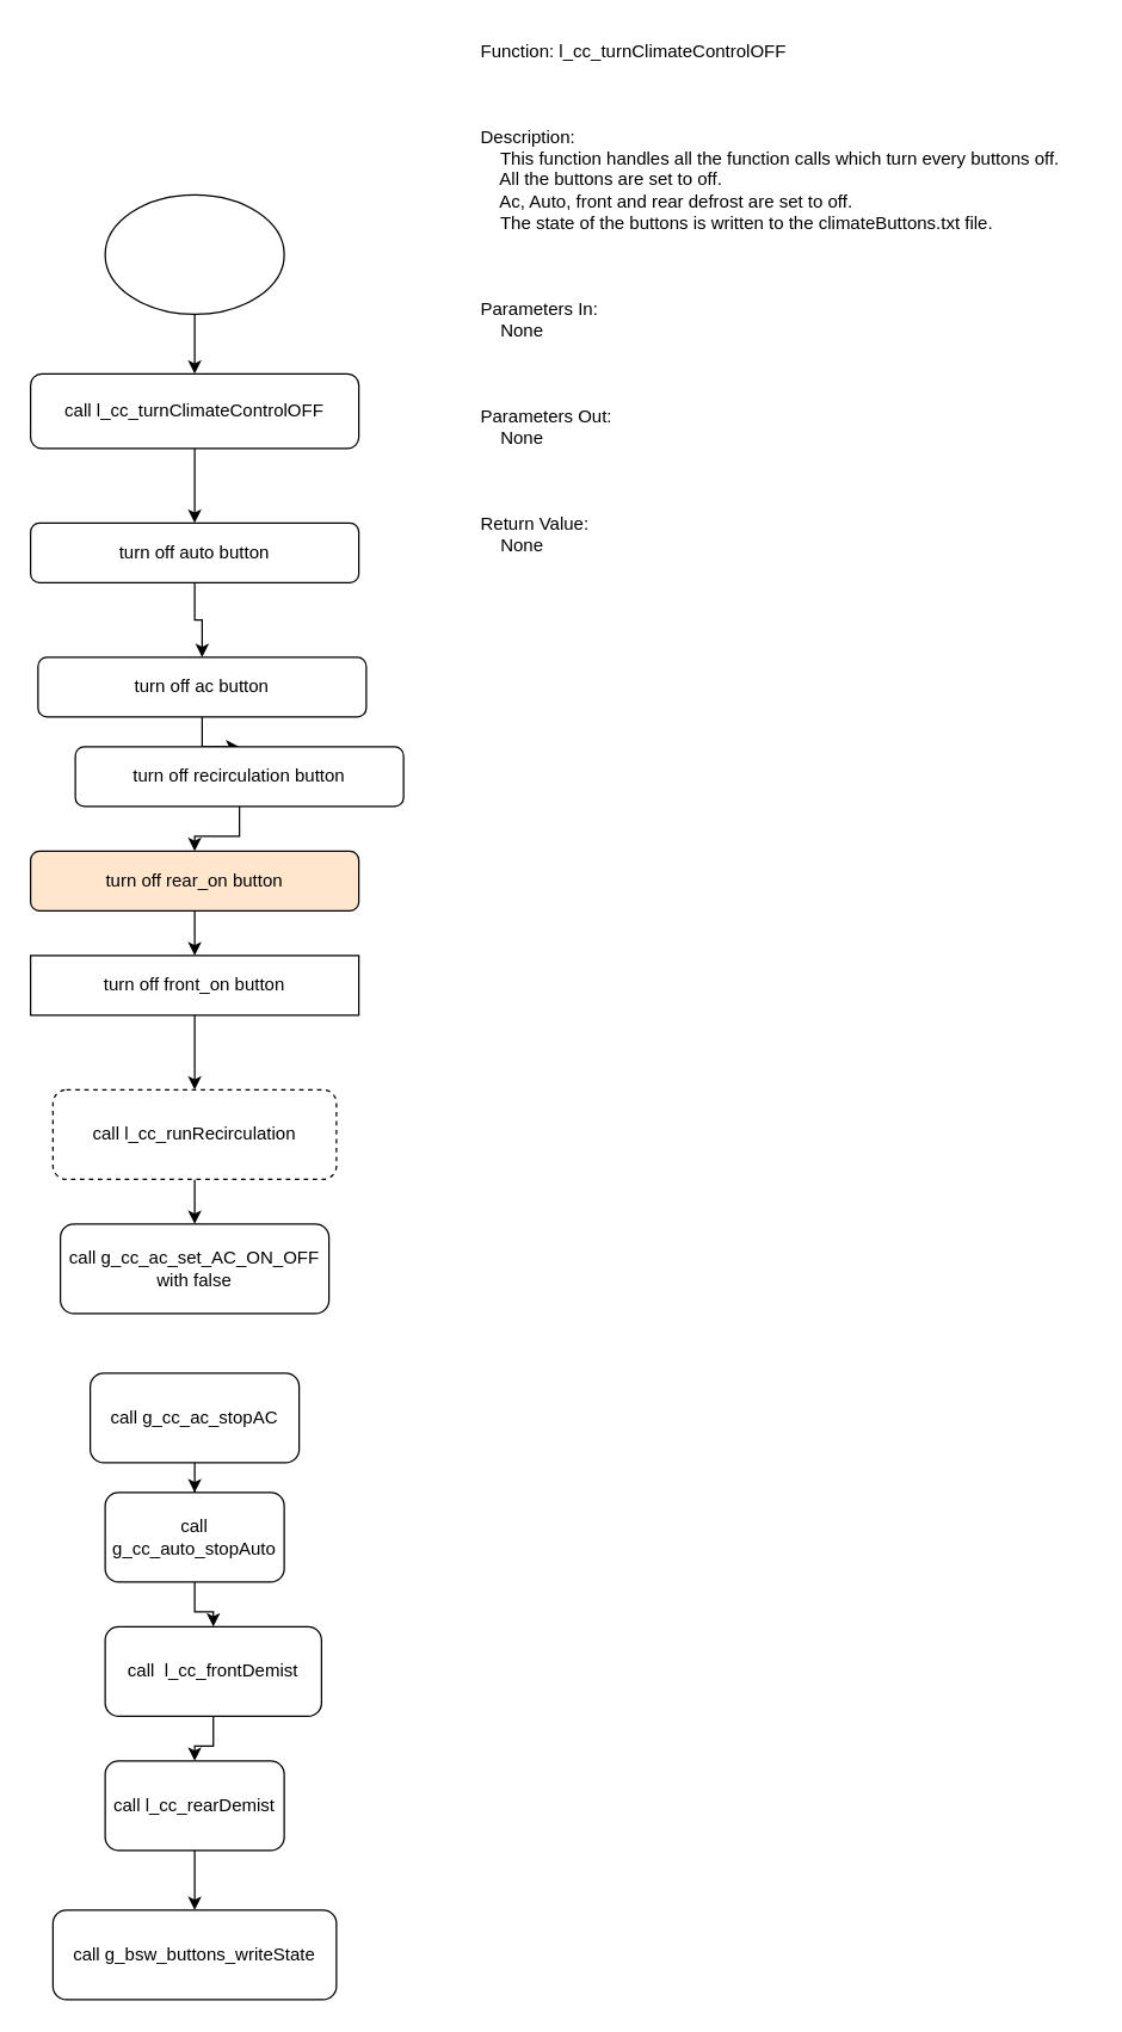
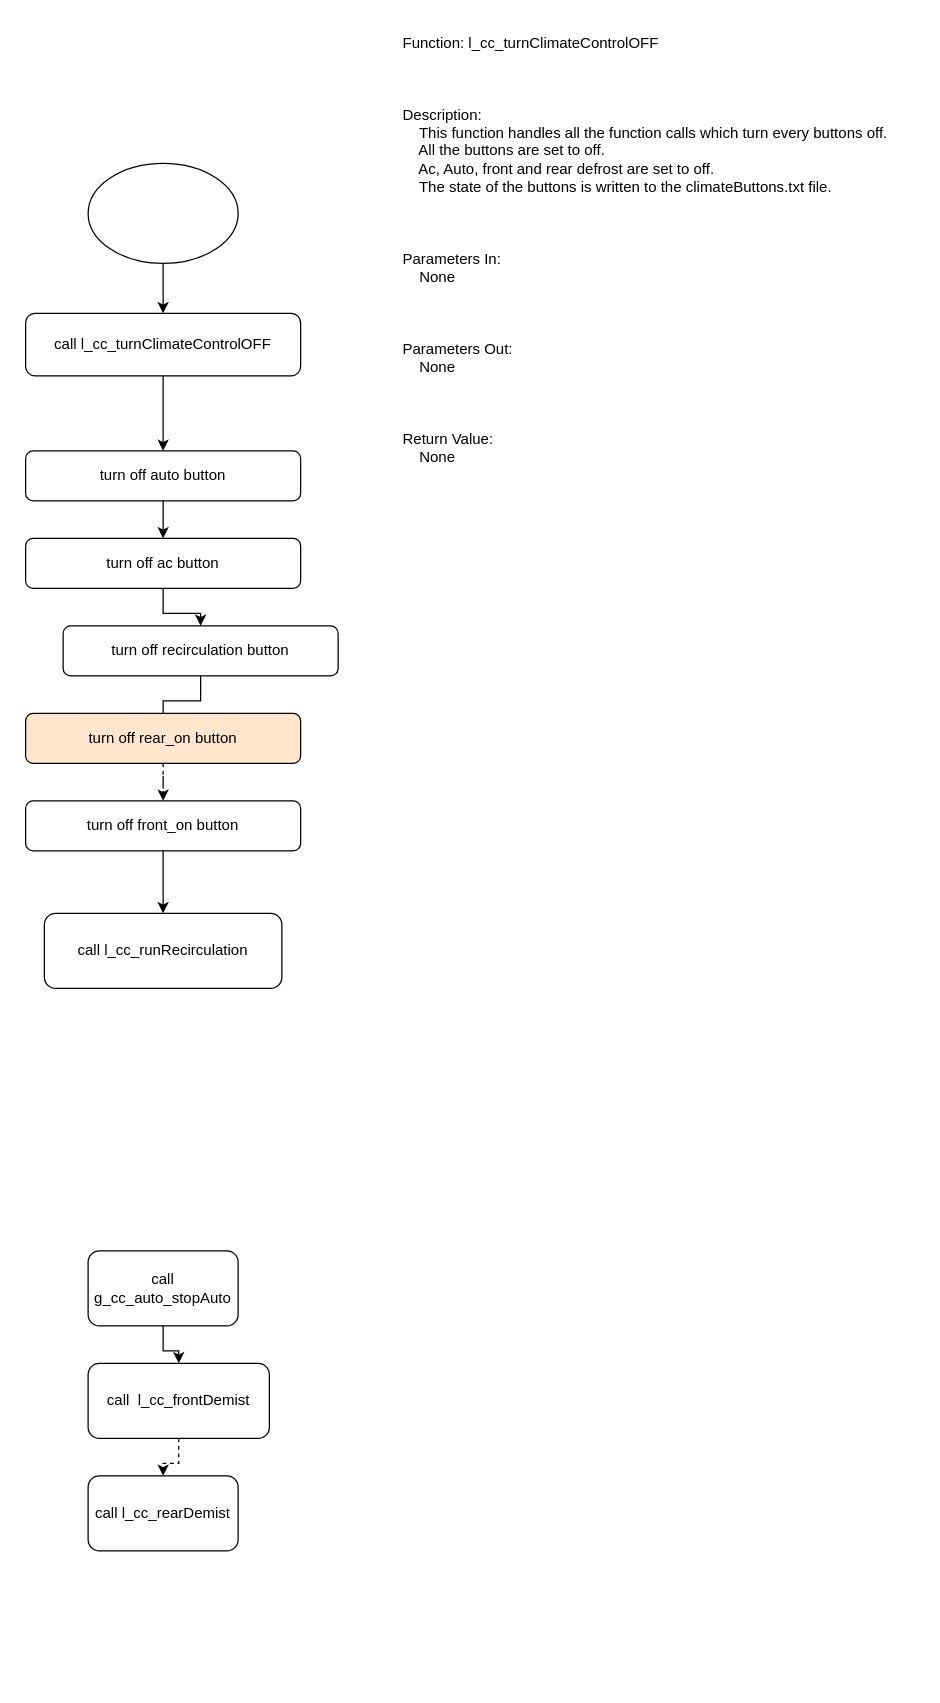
  <mxCell id="0" />
  <mxCell id="1" parent="0" />
  <mxCell id="2" style="edgeStyle=orthogonalEdgeStyle;rounded=0;orthogonalLoop=1;jettySize=auto;html=1;" edge="1" parent="1" source="3" target="5"><mxGeometry relative="1" as="geometry"><mxPoint x="130" y="280" as="targetPoint" /></mxGeometry></mxCell>
  <mxCell id="3" value="" style="ellipse;whiteSpace=wrap;html=1;" vertex="1" parent="1"><mxGeometry x="70" y="130" width="120" height="80" as="geometry" /></mxCell>
  <mxCell id="4" style="edgeStyle=orthogonalEdgeStyle;rounded=0;orthogonalLoop=1;jettySize=auto;html=1;" edge="1" parent="1" source="5" target="8"><mxGeometry relative="1" as="geometry"><mxPoint x="130" y="390" as="targetPoint" /></mxGeometry></mxCell>
  <mxCell id="5" value="call&amp;nbsp;l_cc_turnClimateControlOFF" style="rounded=1;whiteSpace=wrap;html=1;" vertex="1" parent="1"><mxGeometry x="20" y="250" width="220" height="50" as="geometry" /></mxCell>
  <mxCell id="6" value="Function: l_cc_turnClimateControlOFF&#10;&#10;&#10;&#10;Description:&#10;    This function handles all the function calls which turn every buttons off.&#10;    All the buttons are set to off.&#10;    Ac, Auto, front and rear defrost are set to off.&#10;    The state of the buttons is written to the climateButtons.txt file.&#10;&#10;&#10;&#10;Parameters In:&#10;    None&#10;&#10;&#10;&#10;Parameters Out:&#10;    None&#10;&#10;&#10;&#10;Return Value:&#10;    None" style="text;whiteSpace=wrap;" vertex="1" parent="1"><mxGeometry x="320" width="410" height="370" as="geometry" y="20" /></mxCell>
  <mxCell id="7" style="edgeStyle=orthogonalEdgeStyle;rounded=0;orthogonalLoop=1;jettySize=auto;html=1;" edge="1" parent="1" source="16" target="18"><mxGeometry relative="1" as="geometry"><mxPoint x="130" y="760" as="targetPoint" /></mxGeometry></mxCell>
- <mxCell id="8" value="turn off auto button" style="rounded=1;whiteSpace=wrap;html=1;" vertex="1" parent="1"><mxGeometry x="20" y="350" width="220" height="40" as="geometry" /></mxCell>
+ <mxCell id="8" value="turn off auto button" style="rounded=1;whiteSpace=wrap;html=1;" vertex="1" parent="1"><mxGeometry x="20" y="360" width="220" height="40" as="geometry" /></mxCell>
  <mxCell id="9" value="" style="edgeStyle=orthogonalEdgeStyle;rounded=0;orthogonalLoop=1;jettySize=auto;html=1;" edge="1" parent="1" source="8" target="10"><mxGeometry relative="1" as="geometry"><mxPoint x="130" y="790" as="targetPoint" /><mxPoint x="130" y="400" as="sourcePoint" /></mxGeometry></mxCell>
- <mxCell id="10" value="turn off ac button" style="rounded=1;whiteSpace=wrap;html=1;" vertex="1" parent="1"><mxGeometry x="25" y="440" width="220" height="40" as="geometry" /></mxCell>
+ <mxCell id="10" value="turn off ac button" style="rounded=1;whiteSpace=wrap;html=1;" vertex="1" parent="1"><mxGeometry x="20" y="430" width="220" height="40" as="geometry" /></mxCell>
  <mxCell id="11" value="" style="edgeStyle=orthogonalEdgeStyle;rounded=0;orthogonalLoop=1;jettySize=auto;html=1;" edge="1" parent="1" source="10" target="12"><mxGeometry relative="1" as="geometry"><mxPoint x="130" y="780" as="targetPoint" /><mxPoint x="130" y="470" as="sourcePoint" /></mxGeometry></mxCell>
  <mxCell id="12" value="turn off recirculation button" style="rounded=1;whiteSpace=wrap;html=1;" vertex="1" parent="1"><mxGeometry x="50" y="500" width="220" height="40" as="geometry" /></mxCell>
- <mxCell id="13" value="" style="edgeStyle=orthogonalEdgeStyle;rounded=0;orthogonalLoop=1;jettySize=auto;html=1;" edge="1" parent="1" source="12" target="14"><mxGeometry relative="1" as="geometry"><mxPoint x="130" y="770" as="targetPoint" /><mxPoint x="130" y="540" as="sourcePoint" /></mxGeometry></mxCell>
+ <mxCell id="13" value="" style="edgeStyle=orthogonalEdgeStyle;rounded=0;orthogonalLoop=1;jettySize=auto;html=1;endArrow=none;" edge="1" parent="1" source="12" target="14"><mxGeometry relative="1" as="geometry"><mxPoint x="130" y="770" as="targetPoint" /><mxPoint x="130" y="540" as="sourcePoint" /></mxGeometry></mxCell>
  <mxCell id="14" value="turn off rear_on button" style="rounded=1;whiteSpace=wrap;html=1;fillColor=#ffe6cc;" vertex="1" parent="1"><mxGeometry x="20" y="570" width="220" height="40" as="geometry" /></mxCell>
- <mxCell id="15" value="" style="edgeStyle=orthogonalEdgeStyle;rounded=0;orthogonalLoop=1;jettySize=auto;html=1;" edge="1" parent="1" source="14" target="16"><mxGeometry relative="1" as="geometry"><mxPoint x="130" y="770" as="targetPoint" /><mxPoint x="130" y="610" as="sourcePoint" /></mxGeometry></mxCell>
- <mxCell id="16" value="turn off front_on button" style="whiteSpace=wrap;html=1;rounded=0;" vertex="1" parent="1"><mxGeometry x="20" y="640" width="220" height="40" as="geometry" /></mxCell>
- <mxCell id="17" style="edgeStyle=orthogonalEdgeStyle;rounded=0;orthogonalLoop=1;jettySize=auto;html=1;" edge="1" parent="1" source="18" target="19"><mxGeometry relative="1" as="geometry"><mxPoint x="130" y="850" as="targetPoint" /></mxGeometry></mxCell>
- <mxCell id="18" value="call&amp;nbsp;l_cc_runRecirculation" style="rounded=1;whiteSpace=wrap;html=1;dashed=1;" vertex="1" parent="1"><mxGeometry x="35" y="730" width="190" height="60" as="geometry" /></mxCell>
- <mxCell id="19" value="call&amp;nbsp;g_cc_ac_set_AC_ON_OFF with false" style="rounded=1;whiteSpace=wrap;html=1;" vertex="1" parent="1"><mxGeometry x="40" y="820" width="180" height="60" as="geometry" /></mxCell>
- <mxCell id="20" style="edgeStyle=orthogonalEdgeStyle;rounded=0;orthogonalLoop=1;jettySize=auto;html=1;" edge="1" parent="1" source="21" target="23"><mxGeometry relative="1" as="geometry"><mxPoint x="130" y="1020" as="targetPoint" /></mxGeometry></mxCell>
- <mxCell id="21" value="call&amp;nbsp;g_cc_ac_stopAC" style="rounded=1;whiteSpace=wrap;html=1;" vertex="1" parent="1"><mxGeometry x="60" y="920" width="140" height="60" as="geometry" /></mxCell>
- <mxCell id="22" style="edgeStyle=orthogonalEdgeStyle;rounded=0;orthogonalLoop=1;jettySize=auto;html=1;" edge="1" parent="1" source="28" target="24"><mxGeometry relative="1" as="geometry"><mxPoint x="130" y="1320" as="targetPoint" /></mxGeometry></mxCell>
+ <mxCell id="15" value="" style="edgeStyle=orthogonalEdgeStyle;rounded=0;orthogonalLoop=1;jettySize=auto;html=1;dashed=1;" edge="1" parent="1" source="14" target="16"><mxGeometry relative="1" as="geometry"><mxPoint x="130" y="770" as="targetPoint" /><mxPoint x="130" y="610" as="sourcePoint" /></mxGeometry></mxCell>
+ <mxCell id="16" value="turn off front_on button" style="rounded=1;whiteSpace=wrap;html=1;" vertex="1" parent="1"><mxGeometry x="20" y="640" width="220" height="40" as="geometry" /></mxCell>
+ <mxCell id="18" value="call&amp;nbsp;l_cc_runRecirculation" style="rounded=1;whiteSpace=wrap;html=1;" vertex="1" parent="1"><mxGeometry x="35" y="730" width="190" height="60" as="geometry" /></mxCell>
  <mxCell id="23" value="call g_cc_auto_stopAuto" style="rounded=1;whiteSpace=wrap;html=1;" vertex="1" parent="1"><mxGeometry x="70" y="1000" width="120" height="60" as="geometry" /></mxCell>
- <mxCell id="24" value="call&amp;nbsp;g_bsw_buttons_writeState" style="rounded=1;whiteSpace=wrap;html=1;" vertex="1" parent="1"><mxGeometry x="35" y="1280" width="190" height="60" as="geometry" /></mxCell>
  <mxCell id="25" value="" style="edgeStyle=orthogonalEdgeStyle;rounded=0;orthogonalLoop=1;jettySize=auto;html=1;" edge="1" parent="1" source="23" target="26"><mxGeometry relative="1" as="geometry"><mxPoint x="130" y="1290" as="targetPoint" /><mxPoint x="130" y="1060" as="sourcePoint" /></mxGeometry></mxCell>
  <mxCell id="26" value="call&amp;nbsp; l_cc_frontDemist" style="rounded=1;whiteSpace=wrap;html=1;" vertex="1" parent="1"><mxGeometry x="70" y="1090" width="145" height="60" as="geometry" /></mxCell>
- <mxCell id="27" value="" style="edgeStyle=orthogonalEdgeStyle;rounded=0;orthogonalLoop=1;jettySize=auto;html=1;" edge="1" parent="1" source="26" target="28"><mxGeometry relative="1" as="geometry"><mxPoint x="130" y="1330" as="targetPoint" /><mxPoint x="130" y="1150" as="sourcePoint" /></mxGeometry></mxCell>
+ <mxCell id="27" value="" style="edgeStyle=orthogonalEdgeStyle;rounded=0;orthogonalLoop=1;jettySize=auto;html=1;dashed=1;" edge="1" parent="1" source="26" target="28"><mxGeometry relative="1" as="geometry"><mxPoint x="130" y="1330" as="targetPoint" /><mxPoint x="130" y="1150" as="sourcePoint" /></mxGeometry></mxCell>
  <mxCell id="28" value="call&amp;nbsp;l_cc_rearDemist" style="rounded=1;whiteSpace=wrap;html=1;" vertex="1" parent="1"><mxGeometry x="70" y="1180" width="120" height="60" as="geometry" /></mxCell>
